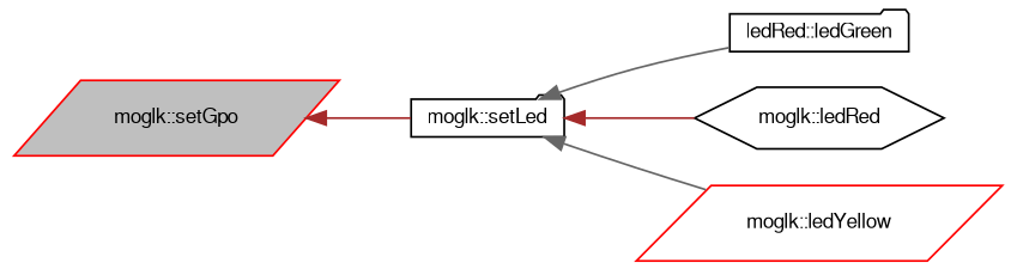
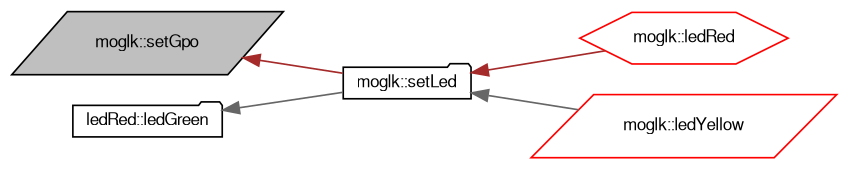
  digraph {
    rankdir=LR
    node [color=black fillcolor=white fontname=FreeSans fontsize=10 shape=parallelogram style=filled]
    edge [color=brown dir=back fontname=FreeSans fontsize=10 labelfontname=FreeSans labelfontsize=10 style=solid]
-   n1 [color=red fillcolor=grey75 fontcolor=black height=0.2 label="moglk::setGpo" width=0.4]
+   n1 [fillcolor=grey75 fontcolor=black height=0.2 label="moglk::setGpo" width=0.4]
    n2 [height=0.2 label="moglk::setLed" shape=folder width=0.4]
    n3 [height=0.2 label="ledRed::ledGreen" shape=folder width=0.4]
-   n4 [height=0.2 label="moglk::ledRed" shape=hexagon width=0.4]
+   n4 [color=red height=0.2 label="moglk::ledRed" shape=hexagon width=0.4]
    n5 [color=red height=0.2 label="moglk::ledYellow" width=0.4]
    n1 -> n2
-   n2 -> n3 [color=gray40]
+   n3 -> n2 [color=gray40]
    n2 -> n4
    n2 -> n5 [color=gray40]
  }
